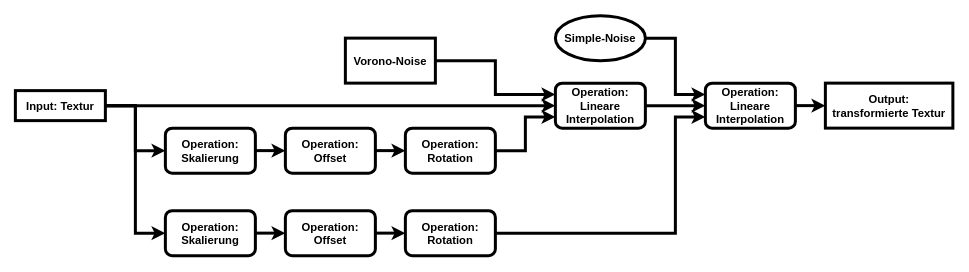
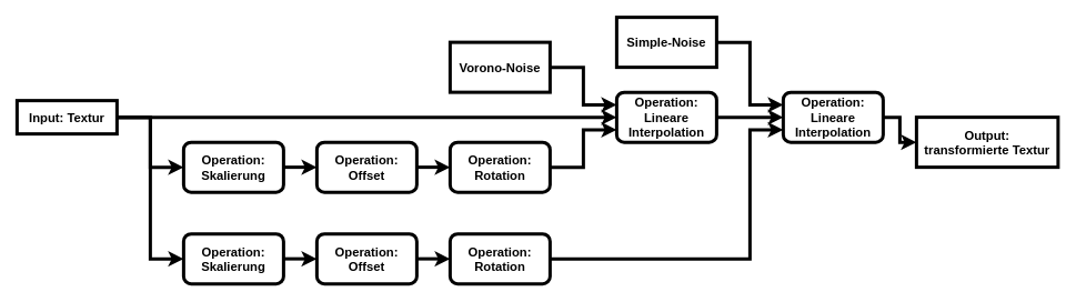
  <mxCell id="0" />
  <mxCell id="1" parent="0" />
  <mxCell id="2" style="edgeStyle=orthogonalEdgeStyle;rounded=0;orthogonalLoop=1;jettySize=auto;html=1;exitX=1;exitY=0.5;exitDx=0;exitDy=0;entryX=0;entryY=0.5;entryDx=0;entryDy=0;strokeWidth=4;fontSize=15;fontStyle=1" parent="1" source="5" target="16" edge="1"><mxGeometry relative="1" as="geometry" /></mxCell>
  <mxCell id="3" style="edgeStyle=orthogonalEdgeStyle;rounded=0;orthogonalLoop=1;jettySize=auto;html=1;exitX=1;exitY=0.5;exitDx=0;exitDy=0;entryX=0;entryY=0.5;entryDx=0;entryDy=0;strokeWidth=4;fontSize=15;fontStyle=1" parent="1" source="5" target="7" edge="1"><mxGeometry relative="1" as="geometry" /></mxCell>
  <mxCell id="4" style="edgeStyle=orthogonalEdgeStyle;rounded=0;orthogonalLoop=1;jettySize=auto;html=1;exitX=1;exitY=0.5;exitDx=0;exitDy=0;entryX=0;entryY=0.5;entryDx=0;entryDy=0;strokeWidth=4;fontSize=15;fontStyle=1" parent="1" source="5" target="18" edge="1"><mxGeometry relative="1" as="geometry"><Array as="points"><mxPoint x="180" y="140" /><mxPoint x="180" y="310" /></Array></mxGeometry></mxCell>
  <mxCell id="5" value="&lt;div style=&quot;font-size: 15px;&quot;&gt;Input: Textur&lt;/div&gt;" style="whiteSpace=wrap;html=1;strokeWidth=4;fontSize=15;fontStyle=1" parent="1" vertex="1"><mxGeometry y="120" width="120" height="40" as="geometry" x="20" /></mxCell>
  <mxCell id="6" style="edgeStyle=orthogonalEdgeStyle;rounded=0;orthogonalLoop=1;jettySize=auto;html=1;exitX=1;exitY=0.5;exitDx=0;exitDy=0;entryX=0;entryY=0.5;entryDx=0;entryDy=0;strokeWidth=4;fontSize=15;fontStyle=1" parent="1" source="7" target="9" edge="1"><mxGeometry relative="1" as="geometry" /></mxCell>
  <mxCell id="7" value="&lt;div style=&quot;font-size: 15px;&quot;&gt;Operation: Skalierung&lt;/div&gt;" style="rounded=1;whiteSpace=wrap;html=1;strokeWidth=4;fontSize=15;fontStyle=1" parent="1" vertex="1"><mxGeometry x="220" y="170" width="120" height="60" as="geometry" /></mxCell>
  <mxCell id="8" style="edgeStyle=orthogonalEdgeStyle;rounded=0;orthogonalLoop=1;jettySize=auto;html=1;exitX=1;exitY=0.5;exitDx=0;exitDy=0;entryX=0;entryY=0.5;entryDx=0;entryDy=0;strokeWidth=4;fontSize=15;fontStyle=1" parent="1" source="9" target="11" edge="1"><mxGeometry relative="1" as="geometry" /></mxCell>
  <mxCell id="9" value="&lt;div style=&quot;font-size: 15px;&quot;&gt;Operation:&lt;/div&gt;&lt;div style=&quot;font-size: 15px;&quot;&gt;Offset&lt;/div&gt;" style="rounded=1;whiteSpace=wrap;html=1;strokeWidth=4;fontSize=15;fontStyle=1" parent="1" vertex="1"><mxGeometry x="380" y="170" width="120" height="60" as="geometry" /></mxCell>
  <mxCell id="10" style="edgeStyle=orthogonalEdgeStyle;rounded=0;orthogonalLoop=1;jettySize=auto;html=1;exitX=1;exitY=0.5;exitDx=0;exitDy=0;entryX=0;entryY=0.75;entryDx=0;entryDy=0;strokeWidth=4;fontSize=15;fontStyle=1" parent="1" source="11" target="16" edge="1"><mxGeometry relative="1" as="geometry" /></mxCell>
  <mxCell id="11" value="&lt;div style=&quot;font-size: 15px;&quot;&gt;Operation:&lt;/div&gt;&lt;div style=&quot;font-size: 15px;&quot;&gt;Rotation&lt;/div&gt;" style="rounded=1;whiteSpace=wrap;html=1;strokeWidth=4;fontSize=15;fontStyle=1" parent="1" vertex="1"><mxGeometry x="540" y="170" width="120" height="60" as="geometry" /></mxCell>
- <mxCell id="12" value="Output:&lt;br&gt;transformierte Textur" style="rounded=0;whiteSpace=wrap;html=1;strokeWidth=4;fontSize=15;fontStyle=1" parent="1" vertex="1"><mxGeometry x="1100" y="110" width="170" height="60" as="geometry" /></mxCell>
+ <mxCell id="12" value="Output:&lt;br&gt;transformierte Textur" style="rounded=0;whiteSpace=wrap;html=1;strokeWidth=4;fontSize=15;fontStyle=1" parent="1" vertex="1"><mxGeometry x="1100" y="140" width="170" height="60" as="geometry" /></mxCell>
  <mxCell id="13" style="edgeStyle=orthogonalEdgeStyle;rounded=0;orthogonalLoop=1;jettySize=auto;html=1;exitX=1;exitY=0.5;exitDx=0;exitDy=0;entryX=0;entryY=0.25;entryDx=0;entryDy=0;strokeWidth=4;fontSize=15;fontStyle=1" parent="1" source="14" target="16" edge="1"><mxGeometry relative="1" as="geometry" /></mxCell>
- <mxCell id="14" value="&lt;div style=&quot;font-size: 15px;&quot;&gt;Vorono-Noise&lt;/div&gt;" style="whiteSpace=wrap;html=1;strokeWidth=4;fontSize=15;fontStyle=1" parent="1" vertex="1"><mxGeometry x="460" y="50" width="120" height="60" as="geometry" /></mxCell>
+ <mxCell id="14" value="&lt;div style=&quot;font-size: 15px;&quot;&gt;Vorono-Noise&lt;/div&gt;" style="whiteSpace=wrap;html=1;strokeWidth=4;fontSize=15;fontStyle=1" parent="1" vertex="1"><mxGeometry x="540" y="50" width="120" height="60" as="geometry" /></mxCell>
  <mxCell id="15" style="edgeStyle=orthogonalEdgeStyle;rounded=0;orthogonalLoop=1;jettySize=auto;html=1;exitX=1;exitY=0.5;exitDx=0;exitDy=0;entryX=0;entryY=0.5;entryDx=0;entryDy=0;strokeWidth=4;fontSize=15;fontStyle=1" parent="1" source="16" target="26" edge="1"><mxGeometry relative="1" as="geometry" /></mxCell>
  <mxCell id="16" value="&lt;div style=&quot;font-size: 15px;&quot;&gt;Operation:&lt;/div&gt;&lt;div style=&quot;font-size: 15px;&quot;&gt;Lineare Interpolation&lt;/div&gt;" style="rounded=1;whiteSpace=wrap;html=1;strokeWidth=4;fontSize=15;fontStyle=1" parent="1" vertex="1"><mxGeometry x="740" y="110" width="120" height="60" as="geometry" /></mxCell>
  <mxCell id="17" style="edgeStyle=orthogonalEdgeStyle;rounded=0;orthogonalLoop=1;jettySize=auto;html=1;exitX=1;exitY=0.5;exitDx=0;exitDy=0;entryX=0;entryY=0.5;entryDx=0;entryDy=0;strokeWidth=4;fontSize=15;fontStyle=1" parent="1" source="18" target="20" edge="1"><mxGeometry relative="1" as="geometry" /></mxCell>
  <mxCell id="18" value="&lt;div style=&quot;font-size: 15px;&quot;&gt;Operation: Skalierung&lt;/div&gt;" style="rounded=1;whiteSpace=wrap;html=1;strokeWidth=4;fontSize=15;fontStyle=1" parent="1" vertex="1"><mxGeometry x="220" y="280" width="120" height="60" as="geometry" /></mxCell>
  <mxCell id="19" style="edgeStyle=orthogonalEdgeStyle;rounded=0;orthogonalLoop=1;jettySize=auto;html=1;exitX=1;exitY=0.5;exitDx=0;exitDy=0;entryX=0;entryY=0.5;entryDx=0;entryDy=0;strokeWidth=4;fontSize=15;fontStyle=1" parent="1" source="20" target="22" edge="1"><mxGeometry relative="1" as="geometry" /></mxCell>
  <mxCell id="20" value="&lt;div style=&quot;font-size: 15px;&quot;&gt;Operation:&lt;/div&gt;&lt;div style=&quot;font-size: 15px;&quot;&gt;Offset&lt;/div&gt;" style="rounded=1;whiteSpace=wrap;html=1;strokeWidth=4;fontSize=15;fontStyle=1" parent="1" vertex="1"><mxGeometry x="380" y="280" width="120" height="60" as="geometry" /></mxCell>
  <mxCell id="21" style="edgeStyle=orthogonalEdgeStyle;rounded=0;orthogonalLoop=1;jettySize=auto;html=1;exitX=1;exitY=0.5;exitDx=0;exitDy=0;entryX=0;entryY=0.75;entryDx=0;entryDy=0;strokeWidth=4;fontSize=15;fontStyle=1" parent="1" source="22" target="26" edge="1"><mxGeometry relative="1" as="geometry"><Array as="points"><mxPoint x="900" y="310" /><mxPoint x="900" y="155" /></Array></mxGeometry></mxCell>
  <mxCell id="22" value="&lt;div style=&quot;font-size: 15px;&quot;&gt;Operation:&lt;/div&gt;&lt;div style=&quot;font-size: 15px;&quot;&gt;Rotation&lt;/div&gt;" style="rounded=1;whiteSpace=wrap;html=1;strokeWidth=4;fontSize=15;fontStyle=1" parent="1" vertex="1"><mxGeometry x="540" y="280" width="120" height="60" as="geometry" /></mxCell>
  <mxCell id="23" style="edgeStyle=orthogonalEdgeStyle;rounded=0;orthogonalLoop=1;jettySize=auto;html=1;exitX=1;exitY=0.5;exitDx=0;exitDy=0;entryX=0;entryY=0.25;entryDx=0;entryDy=0;strokeWidth=4;fontSize=15;fontStyle=1" parent="1" source="24" target="26" edge="1"><mxGeometry relative="1" as="geometry" /></mxCell>
- <mxCell id="24" value="&lt;div style=&quot;font-size: 15px;&quot;&gt;Simple-Noise&lt;/div&gt;" style="ellipse;whiteSpace=wrap;html=1;strokeWidth=4;fontSize=15;fontStyle=1;" parent="1" vertex="1"><mxGeometry x="740" y="20" width="120" height="60" as="geometry" /></mxCell>
+ <mxCell id="24" value="&lt;div style=&quot;font-size: 15px;&quot;&gt;Simple-Noise&lt;/div&gt;" style="whiteSpace=wrap;html=1;strokeWidth=4;fontSize=15;fontStyle=1" parent="1" vertex="1"><mxGeometry x="740" y="20" width="120" height="60" as="geometry" /></mxCell>
  <mxCell id="25" style="edgeStyle=orthogonalEdgeStyle;rounded=0;orthogonalLoop=1;jettySize=auto;html=1;exitX=1;exitY=0.5;exitDx=0;exitDy=0;entryX=0;entryY=0.5;entryDx=0;entryDy=0;strokeWidth=4;fontSize=15;fontStyle=1" parent="1" source="26" target="12" edge="1"><mxGeometry relative="1" as="geometry" /></mxCell>
  <mxCell id="26" value="&lt;div style=&quot;font-size: 15px;&quot;&gt;Operation:&lt;/div&gt;&lt;div style=&quot;font-size: 15px;&quot;&gt;Lineare Interpolation&lt;/div&gt;" style="rounded=1;whiteSpace=wrap;html=1;strokeWidth=4;fontSize=15;fontStyle=1" parent="1" vertex="1"><mxGeometry x="940" y="110" width="120" height="60" as="geometry" /></mxCell>
